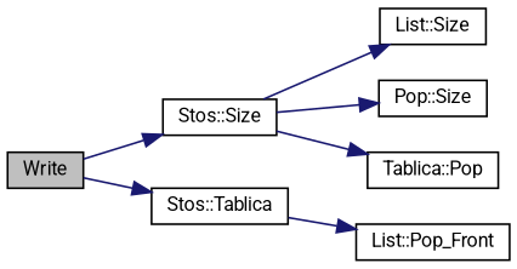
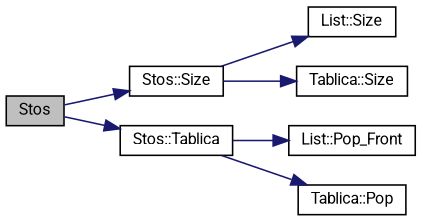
  digraph {
    fontname=Roboto
    rankdir=LR
    node [color=black fillcolor=white fontname=Roboto fontsize=10 shape=record style=filled]
    edge [color=midnightblue fontname=Roboto fontsize=10 labelfontname=Helvetica labelfontsize=10 style=solid]
-   n1 [fillcolor=grey75 fontcolor=black height=0.2 label=Write width=0.4]
+   n1 [fillcolor=grey75 fontcolor=black height=0.2 label=Stos width=0.4]
    n2 [height=0.2 label="Stos::Size" width=0.4]
    n3 [height=0.2 label="Stos::Tablica" width=0.4]
    n4 [height=0.2 label="List::Size" width=0.4]
-   n5 [height=0.2 label="Pop::Size" width=0.4]
+   n5 [height=0.2 label="Tablica::Size" width=0.4]
    n6 [height=0.2 label="List::Pop_Front" width=0.4]
    n7 [height=0.2 label="Tablica::Pop" width=0.4]
    n1 -> n2
    n1 -> n3
    n2 -> n4
    n2 -> n5
    n3 -> n6
-   n2 -> n7
+   n3 -> n7
  }
